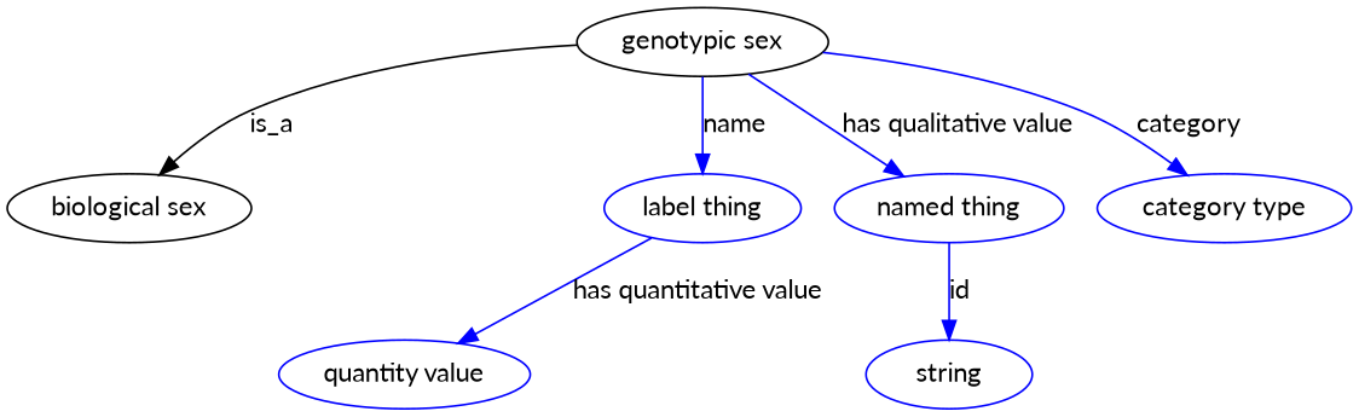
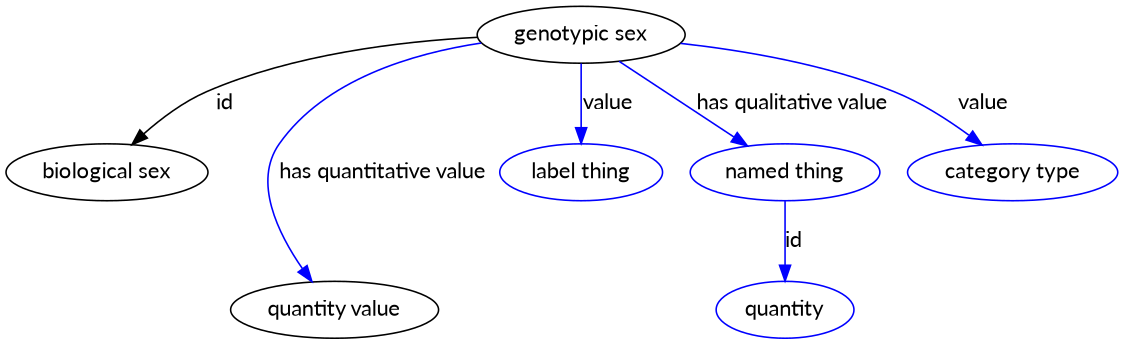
  digraph {
    fontname=Lato
    node [fontname=Lato color=blue]
    edge [fontname=Lato color=blue style=solid]
    n1 [height=0.5 label="genotypic sex" width=1.661 color=""]
    "biological sex" [height=0.5 width=1.661 color=""]
-   n3 [height=0.5 label="quantity value" width=1.6971]
+   n3 [color=black height=0.5 label="quantity value" width=1.6971]
    n4 [height=0.5 label="named thing" width=1.5346]
    n5 [height=0.5 label="label thing" width=1.2638]
    n6 [height=0.5 label="category type" width=1.6249]
-   n7 [height=0.5 label=string width=0.84854]
-   n1 -> "biological sex" [label=is_a color="" style=""]
-   n5 -> n3 [label="has quantitative value"]
+   n7 [height=0.5 label=quantity width=0.84854]
+   n1 -> "biological sex" [label=id color="" style=""]
+   n1 -> n3 [label="has quantitative value"]
    n1 -> n4 [label="has qualitative value"]
-   n1 -> n5 [label=name]
-   n1 -> n6 [label=category]
+   n1 -> n5 [label=value]
+   n1 -> n6 [label=value]
    n4 -> n7 [label=id]
  }
